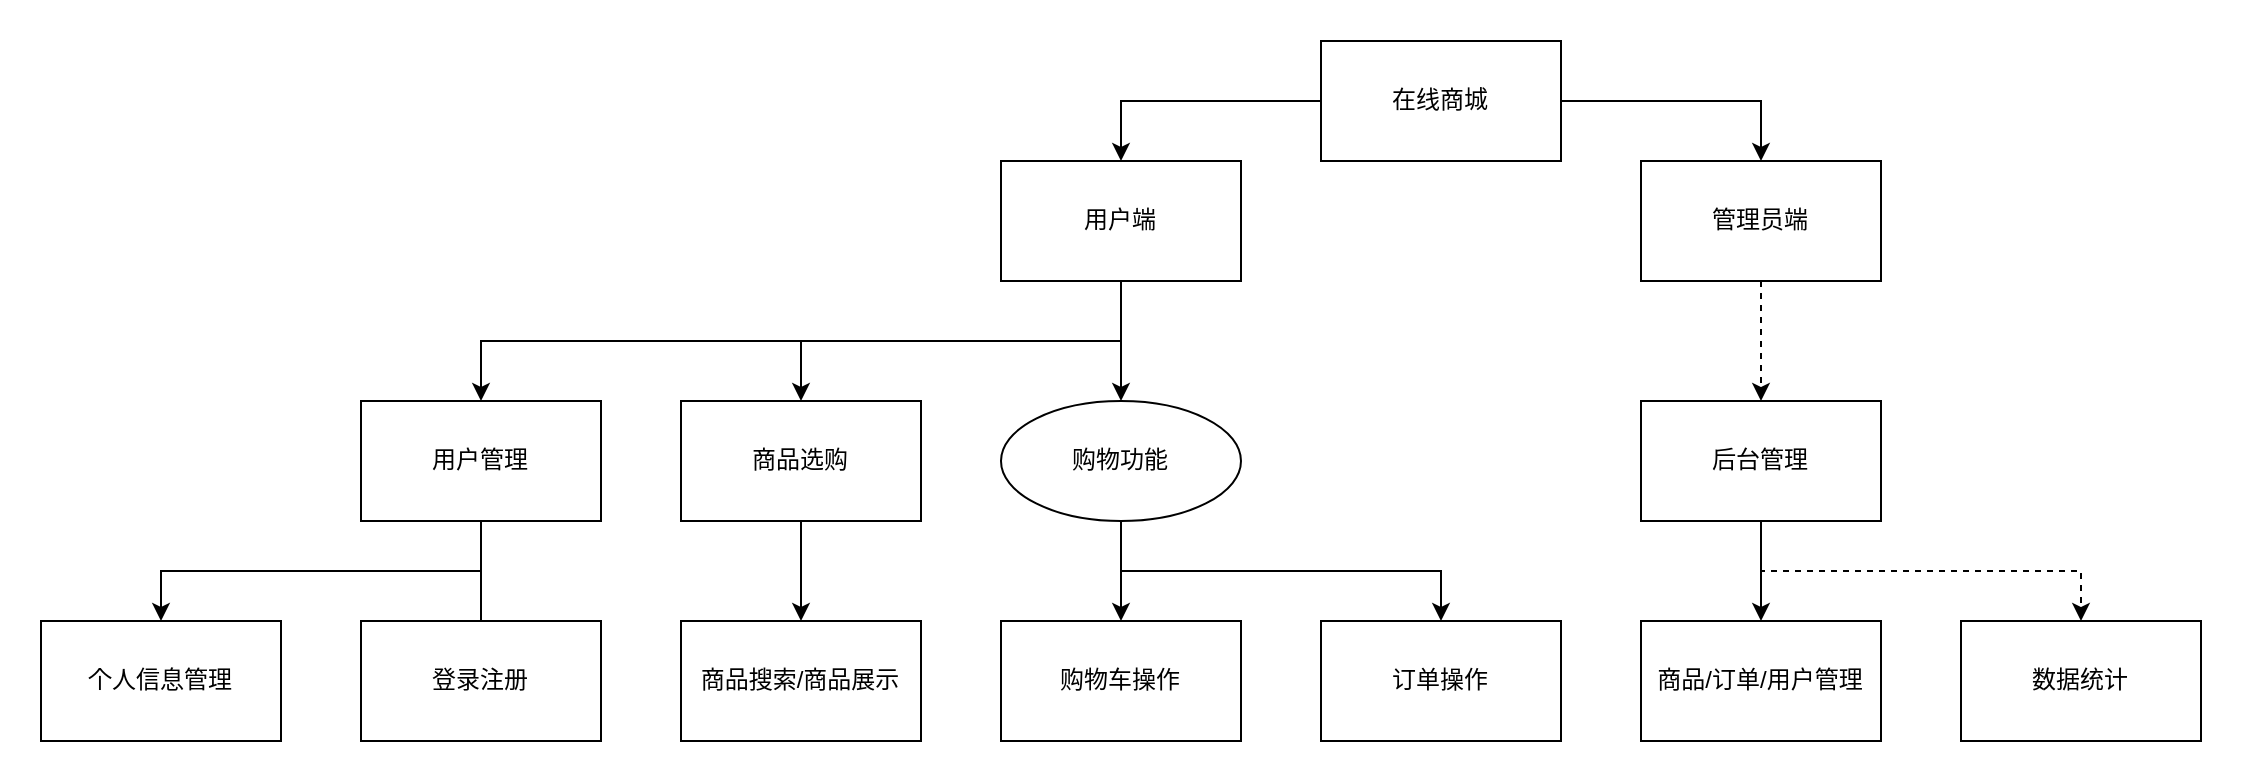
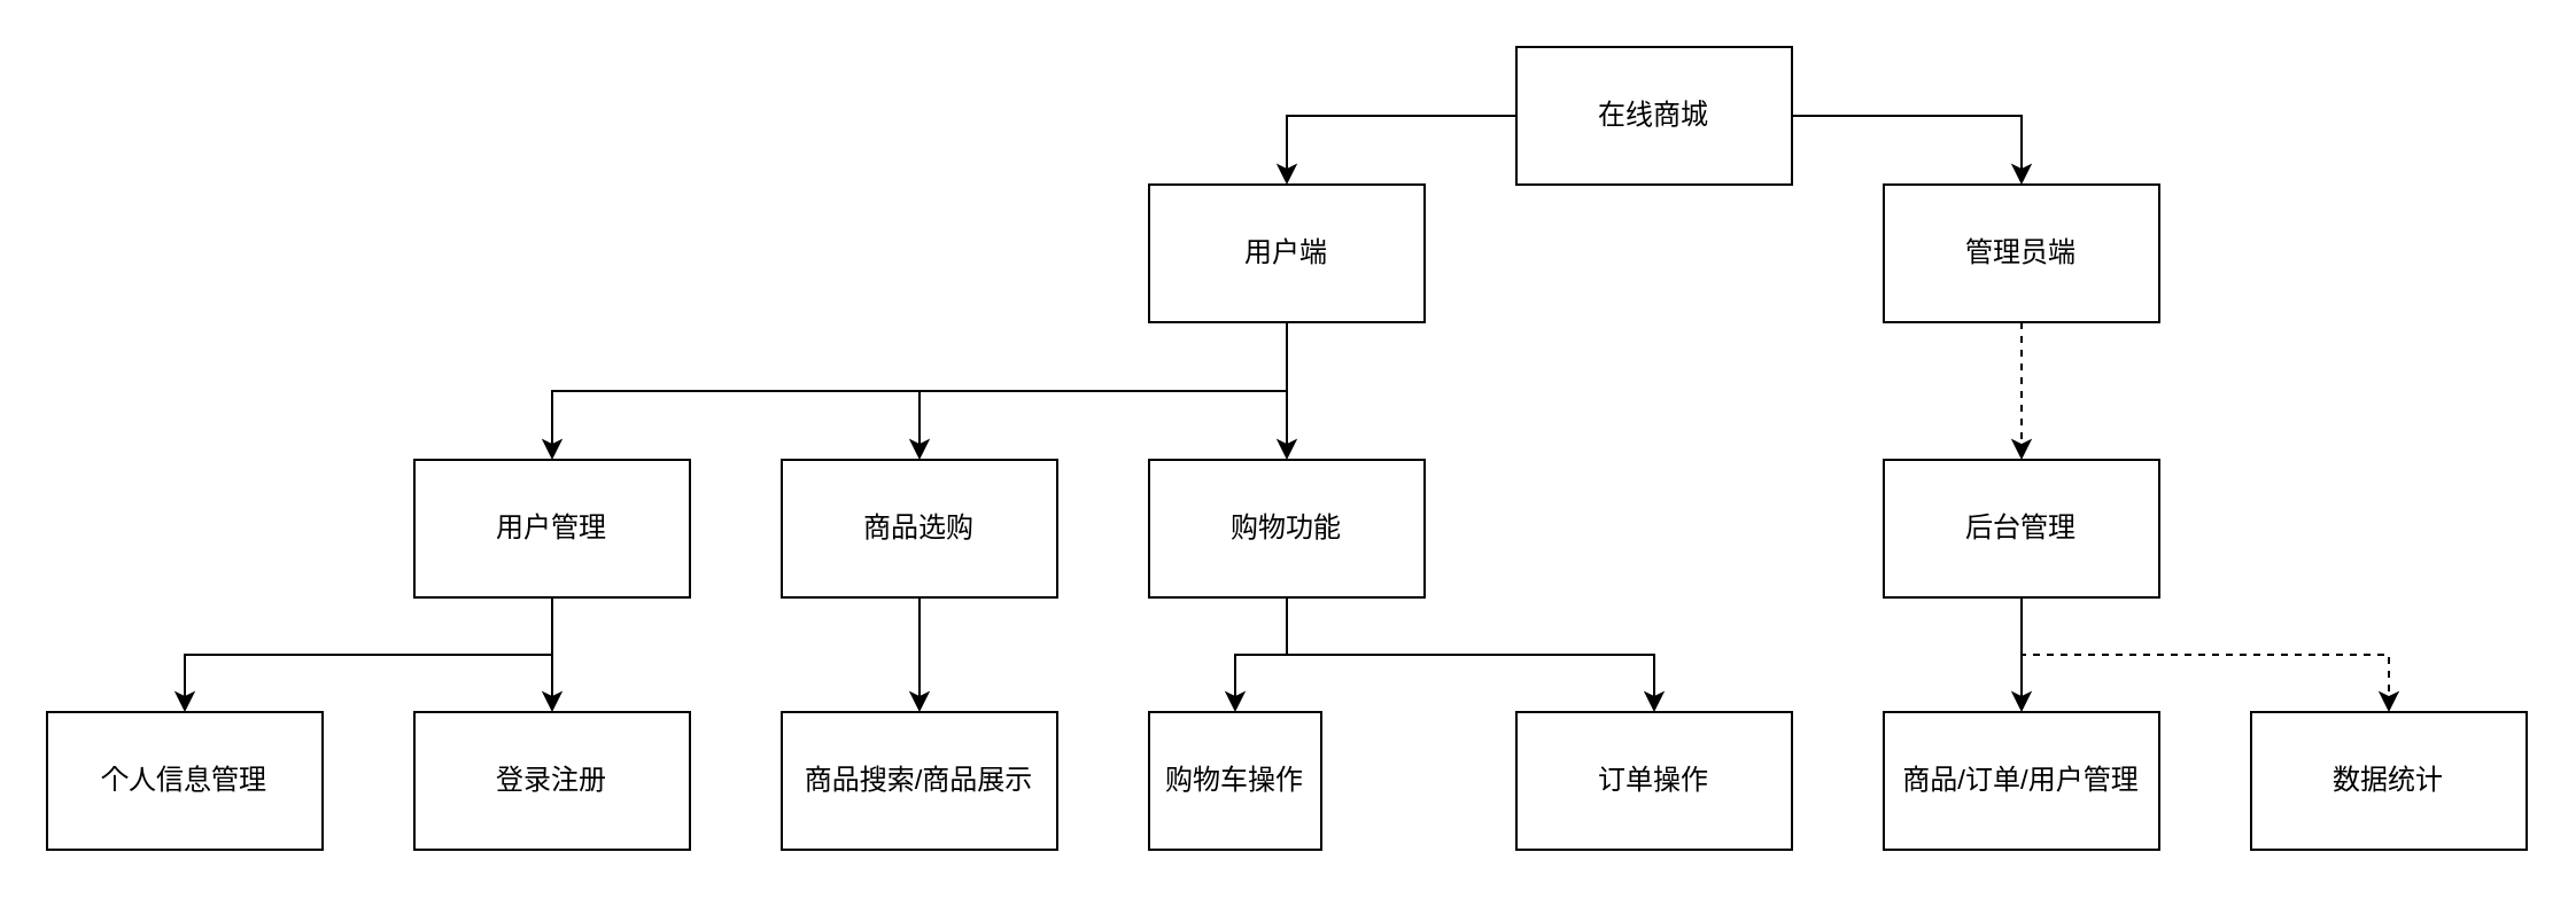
  <mxCell id="0" />
  <mxCell id="1" parent="0" />
  <mxCell id="2" style="edgeStyle=orthogonalEdgeStyle;rounded=0;orthogonalLoop=1;jettySize=auto;html=1;exitX=0;exitY=0.5;exitDx=0;exitDy=0;entryX=0.5;entryY=0;entryDx=0;entryDy=0;" edge="1" parent="1" source="4" target="8"><mxGeometry relative="1" as="geometry" /></mxCell>
  <mxCell id="3" style="edgeStyle=orthogonalEdgeStyle;rounded=0;orthogonalLoop=1;jettySize=auto;html=1;entryX=0.5;entryY=0;entryDx=0;entryDy=0;" edge="1" parent="1" source="4" target="10"><mxGeometry relative="1" as="geometry" /></mxCell>
  <mxCell id="4" value="在线商城" style="rounded=0;whiteSpace=wrap;html=1;" vertex="1" parent="1"><mxGeometry x="660" y="20" width="120" height="60" as="geometry" /></mxCell>
  <mxCell id="5" style="edgeStyle=orthogonalEdgeStyle;rounded=0;orthogonalLoop=1;jettySize=auto;html=1;" edge="1" parent="1" source="8" target="16"><mxGeometry relative="1" as="geometry" /></mxCell>
  <mxCell id="6" style="edgeStyle=orthogonalEdgeStyle;rounded=0;orthogonalLoop=1;jettySize=auto;html=1;exitX=0.5;exitY=1;exitDx=0;exitDy=0;entryX=0.5;entryY=0;entryDx=0;entryDy=0;" edge="1" parent="1" source="8" target="18"><mxGeometry relative="1" as="geometry" /></mxCell>
  <mxCell id="7" style="edgeStyle=orthogonalEdgeStyle;rounded=0;orthogonalLoop=1;jettySize=auto;html=1;exitX=0.5;exitY=1;exitDx=0;exitDy=0;" edge="1" parent="1" source="8" target="13"><mxGeometry relative="1" as="geometry" /></mxCell>
  <mxCell id="8" value="用户端" style="rounded=0;whiteSpace=wrap;html=1;" vertex="1" parent="1"><mxGeometry x="500" y="80" width="120" height="60" as="geometry" /></mxCell>
  <mxCell id="9" style="edgeStyle=orthogonalEdgeStyle;rounded=0;orthogonalLoop=1;jettySize=auto;html=1;entryX=0.5;entryY=0;entryDx=0;entryDy=0;dashed=1;" edge="1" parent="1" source="10" target="21"><mxGeometry relative="1" as="geometry" /></mxCell>
  <mxCell id="10" value="管理员端" style="rounded=0;whiteSpace=wrap;html=1;" vertex="1" parent="1"><mxGeometry x="820" y="80" width="120" height="60" as="geometry" /></mxCell>
- <mxCell id="11" style="edgeStyle=orthogonalEdgeStyle;rounded=0;orthogonalLoop=1;jettySize=auto;html=1;endArrow=none;" edge="1" parent="1" source="13" target="23"><mxGeometry relative="1" as="geometry" /></mxCell>
+ <mxCell id="11" style="edgeStyle=orthogonalEdgeStyle;rounded=0;orthogonalLoop=1;jettySize=auto;html=1;" edge="1" parent="1" source="13" target="23"><mxGeometry relative="1" as="geometry" /></mxCell>
  <mxCell id="12" style="edgeStyle=orthogonalEdgeStyle;rounded=0;orthogonalLoop=1;jettySize=auto;html=1;exitX=0.5;exitY=1;exitDx=0;exitDy=0;entryX=0.5;entryY=0;entryDx=0;entryDy=0;" edge="1" parent="1" source="13" target="22"><mxGeometry relative="1" as="geometry" /></mxCell>
  <mxCell id="13" value="用户管理" style="rounded=0;whiteSpace=wrap;html=1;" vertex="1" parent="1"><mxGeometry x="180" y="200" width="120" height="60" as="geometry" /></mxCell>
  <mxCell id="14" style="edgeStyle=orthogonalEdgeStyle;rounded=0;orthogonalLoop=1;jettySize=auto;html=1;" edge="1" parent="1" source="16" target="26"><mxGeometry relative="1" as="geometry" /></mxCell>
  <mxCell id="15" style="edgeStyle=orthogonalEdgeStyle;rounded=0;orthogonalLoop=1;jettySize=auto;html=1;exitX=0.5;exitY=1;exitDx=0;exitDy=0;entryX=0.5;entryY=0;entryDx=0;entryDy=0;" edge="1" parent="1" source="16" target="27"><mxGeometry relative="1" as="geometry" /></mxCell>
- <mxCell id="16" value="购物功能" style="ellipse;whiteSpace=wrap;html=1;" vertex="1" parent="1"><mxGeometry x="500" y="200" width="120" height="60" as="geometry" /></mxCell>
+ <mxCell id="16" value="购物功能" style="rounded=0;whiteSpace=wrap;html=1;" vertex="1" parent="1"><mxGeometry x="500" y="200" width="120" height="60" as="geometry" /></mxCell>
  <mxCell id="17" style="edgeStyle=orthogonalEdgeStyle;rounded=0;orthogonalLoop=1;jettySize=auto;html=1;exitX=0.5;exitY=1;exitDx=0;exitDy=0;" edge="1" parent="1" source="18" target="25"><mxGeometry relative="1" as="geometry" /></mxCell>
  <mxCell id="18" value="商品选购" style="rounded=0;whiteSpace=wrap;html=1;" vertex="1" parent="1"><mxGeometry x="340" y="200" width="120" height="60" as="geometry" /></mxCell>
  <mxCell id="19" style="edgeStyle=orthogonalEdgeStyle;rounded=0;orthogonalLoop=1;jettySize=auto;html=1;exitX=0.5;exitY=1;exitDx=0;exitDy=0;entryX=0.5;entryY=0;entryDx=0;entryDy=0;" edge="1" parent="1" source="21" target="28"><mxGeometry relative="1" as="geometry" /></mxCell>
  <mxCell id="20" style="edgeStyle=orthogonalEdgeStyle;rounded=0;orthogonalLoop=1;jettySize=auto;html=1;exitX=0.5;exitY=1;exitDx=0;exitDy=0;entryX=0.5;entryY=0;entryDx=0;entryDy=0;dashed=1;" edge="1" parent="1" source="21" target="29"><mxGeometry relative="1" as="geometry" /></mxCell>
  <mxCell id="21" value="后台管理" style="rounded=0;whiteSpace=wrap;html=1;" vertex="1" parent="1"><mxGeometry x="820" y="200" width="120" height="60" as="geometry" /></mxCell>
  <mxCell id="22" value="个人信息管理" style="rounded=0;whiteSpace=wrap;html=1;" vertex="1" parent="1"><mxGeometry x="20" y="310" width="120" height="60" as="geometry" /></mxCell>
  <mxCell id="23" value="登录注册" style="rounded=0;whiteSpace=wrap;html=1;" vertex="1" parent="1"><mxGeometry x="180" y="310" width="120" height="60" as="geometry" /></mxCell>
  <mxCell id="24" style="edgeStyle=orthogonalEdgeStyle;rounded=0;orthogonalLoop=1;jettySize=auto;html=1;exitX=0.5;exitY=1;exitDx=0;exitDy=0;" edge="1" parent="1" source="22" target="22"><mxGeometry relative="1" as="geometry" /></mxCell>
  <mxCell id="25" value="商品搜索/商品展示" style="rounded=0;whiteSpace=wrap;html=1;" vertex="1" parent="1"><mxGeometry x="340" y="310" width="120" height="60" as="geometry" /></mxCell>
- <mxCell id="26" value="购物车操作" style="rounded=0;whiteSpace=wrap;html=1;" vertex="1" parent="1"><mxGeometry x="500" y="310" width="120" height="60" as="geometry" /></mxCell>
+ <mxCell id="26" value="购物车操作" style="rounded=0;whiteSpace=wrap;html=1;" vertex="1" parent="1"><mxGeometry x="500" y="310" width="75" height="60" as="geometry" /></mxCell>
  <mxCell id="27" value="订单操作" style="rounded=0;whiteSpace=wrap;html=1;" vertex="1" parent="1"><mxGeometry x="660" y="310" width="120" height="60" as="geometry" /></mxCell>
  <mxCell id="28" value="商品/订单/用户管理" style="rounded=0;whiteSpace=wrap;html=1;" vertex="1" parent="1"><mxGeometry x="820" y="310" width="120" height="60" as="geometry" /></mxCell>
  <mxCell id="29" value="数据统计" style="rounded=0;whiteSpace=wrap;html=1;" vertex="1" parent="1"><mxGeometry x="980" y="310" width="120" height="60" as="geometry" /></mxCell>
